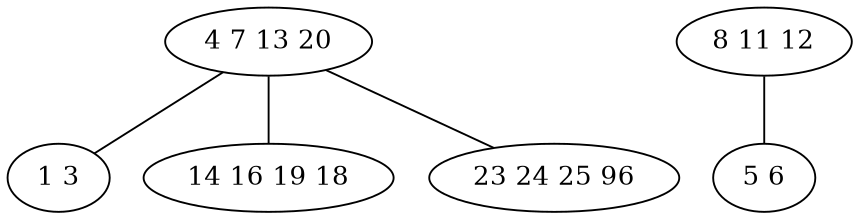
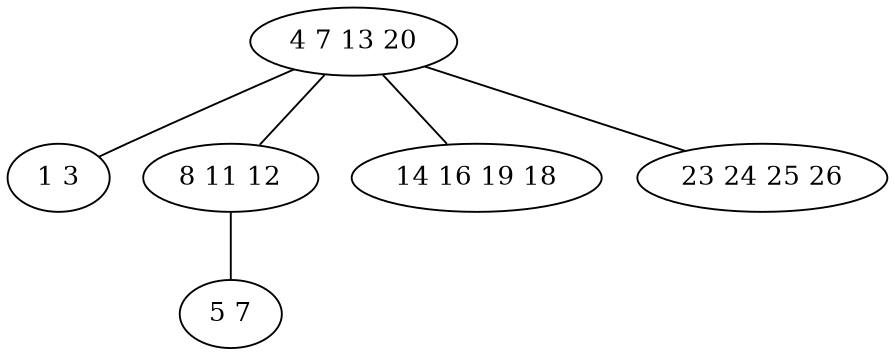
  graph {
    n1 [label="4 7 13 20"]
    n2 [label="1 3"]
    n3 [label="8 11 12"]
    n4 [label="14 16 19 18"]
-   n5 [label="23 24 25 96"]
-   n6 [label="5 6"]
+   n5 [label="23 24 25 26"]
+   n6 [label="5 7"]
    n1 -- n2
+   n1 -- n3
    n1 -- n4
    n1 -- n5
    n3 -- n6
  }
